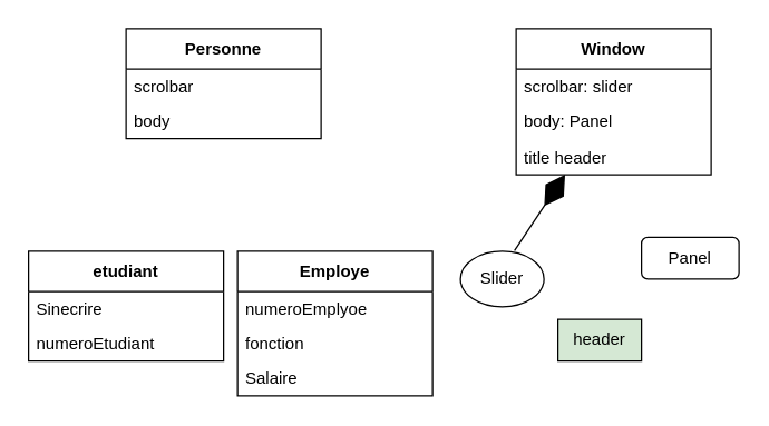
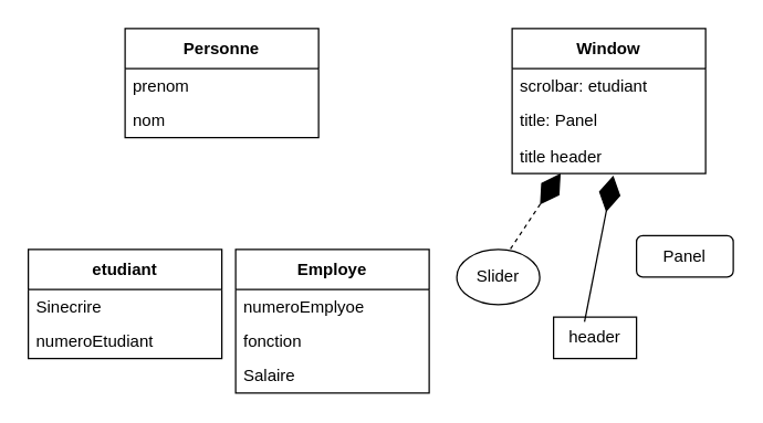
  <mxCell id="0" />
  <mxCell id="1" parent="0" />
  <mxCell id="2" value="Employe" style="swimlane;fontStyle=1;align=center;verticalAlign=middle;childLayout=stackLayout;horizontal=1;startSize=29;horizontalStack=0;resizeParent=1;resizeParentMax=0;resizeLast=0;collapsible=0;marginBottom=0;html=1;whiteSpace=wrap;" vertex="1" parent="1"><mxGeometry x="170" y="180" width="140" height="104" as="geometry" /></mxCell>
  <mxCell id="3" value="numeroEmplyoe" style="text;html=1;strokeColor=none;fillColor=none;align=left;verticalAlign=middle;spacingLeft=4;spacingRight=4;overflow=hidden;rotatable=0;points=[[0,0.5],[1,0.5]];portConstraint=eastwest;whiteSpace=wrap;" vertex="1" parent="2"><mxGeometry y="29" width="140" height="25" as="geometry" /></mxCell>
  <mxCell id="4" value="fonction" style="text;html=1;strokeColor=none;fillColor=none;align=left;verticalAlign=middle;spacingLeft=4;spacingRight=4;overflow=hidden;rotatable=0;points=[[0,0.5],[1,0.5]];portConstraint=eastwest;whiteSpace=wrap;" vertex="1" parent="2"><mxGeometry y="54" width="140" height="25" as="geometry" /></mxCell>
  <mxCell id="5" value="Salaire" style="text;html=1;strokeColor=none;fillColor=none;align=left;verticalAlign=middle;spacingLeft=4;spacingRight=4;overflow=hidden;rotatable=0;points=[[0,0.5],[1,0.5]];portConstraint=eastwest;whiteSpace=wrap;" vertex="1" parent="2"><mxGeometry y="79" width="140" height="25" as="geometry" /></mxCell>
  <mxCell id="6" value="etudiant" style="swimlane;fontStyle=1;align=center;verticalAlign=middle;childLayout=stackLayout;horizontal=1;startSize=29;horizontalStack=0;resizeParent=1;resizeParentMax=0;resizeLast=0;collapsible=0;marginBottom=0;html=1;whiteSpace=wrap;" vertex="1" parent="1"><mxGeometry x="20" y="180" width="140" height="79" as="geometry" /></mxCell>
  <mxCell id="7" value="Sinecrire" style="text;html=1;strokeColor=none;fillColor=none;align=left;verticalAlign=middle;spacingLeft=4;spacingRight=4;overflow=hidden;rotatable=0;points=[[0,0.5],[1,0.5]];portConstraint=eastwest;whiteSpace=wrap;" vertex="1" parent="6"><mxGeometry y="29" width="140" height="25" as="geometry" /></mxCell>
  <mxCell id="8" value="numeroEtudiant" style="text;html=1;strokeColor=none;fillColor=none;align=left;verticalAlign=middle;spacingLeft=4;spacingRight=4;overflow=hidden;rotatable=0;points=[[0,0.5],[1,0.5]];portConstraint=eastwest;whiteSpace=wrap;" vertex="1" parent="6"><mxGeometry y="54" width="140" height="25" as="geometry" /></mxCell>
  <mxCell id="9" value="Personne" style="swimlane;fontStyle=1;align=center;verticalAlign=middle;childLayout=stackLayout;horizontal=1;startSize=29;horizontalStack=0;resizeParent=1;resizeParentMax=0;resizeLast=0;collapsible=0;marginBottom=0;html=1;whiteSpace=wrap;" vertex="1" parent="1"><mxGeometry x="90" y="20" width="140" height="79" as="geometry" /></mxCell>
- <mxCell id="10" value="scrolbar" style="text;html=1;strokeColor=none;fillColor=none;align=left;verticalAlign=middle;spacingLeft=4;spacingRight=4;overflow=hidden;rotatable=0;points=[[0,0.5],[1,0.5]];portConstraint=eastwest;whiteSpace=wrap;" vertex="1" parent="9"><mxGeometry y="29" width="140" height="25" as="geometry" /></mxCell>
- <mxCell id="11" value="body" style="text;html=1;strokeColor=none;fillColor=none;align=left;verticalAlign=middle;spacingLeft=4;spacingRight=4;overflow=hidden;rotatable=0;points=[[0,0.5],[1,0.5]];portConstraint=eastwest;whiteSpace=wrap;" vertex="1" parent="9"><mxGeometry y="54" width="140" height="25" as="geometry" /></mxCell>
+ <mxCell id="10" value="prenom" style="text;html=1;strokeColor=none;fillColor=none;align=left;verticalAlign=middle;spacingLeft=4;spacingRight=4;overflow=hidden;rotatable=0;points=[[0,0.5],[1,0.5]];portConstraint=eastwest;whiteSpace=wrap;" vertex="1" parent="9"><mxGeometry y="29" width="140" height="25" as="geometry" /></mxCell>
+ <mxCell id="11" value="nom" style="text;html=1;strokeColor=none;fillColor=none;align=left;verticalAlign=middle;spacingLeft=4;spacingRight=4;overflow=hidden;rotatable=0;points=[[0,0.5],[1,0.5]];portConstraint=eastwest;whiteSpace=wrap;" vertex="1" parent="9"><mxGeometry y="54" width="140" height="25" as="geometry" /></mxCell>
  <mxCell id="12" value="Window" style="swimlane;fontStyle=1;align=center;verticalAlign=middle;childLayout=stackLayout;horizontal=1;startSize=29;horizontalStack=0;resizeParent=1;resizeParentMax=0;resizeLast=0;collapsible=0;marginBottom=0;html=1;whiteSpace=wrap;" vertex="1" parent="1"><mxGeometry x="370" y="20" width="140" height="105" as="geometry" /></mxCell>
- <mxCell id="13" value="scrolbar: slider" style="text;html=1;strokeColor=none;fillColor=none;align=left;verticalAlign=middle;spacingLeft=4;spacingRight=4;overflow=hidden;rotatable=0;points=[[0,0.5],[1,0.5]];portConstraint=eastwest;whiteSpace=wrap;" vertex="1" parent="12"><mxGeometry y="29" width="140" height="25" as="geometry" /></mxCell>
- <mxCell id="14" value="body: Panel" style="text;html=1;strokeColor=none;fillColor=none;align=left;verticalAlign=middle;spacingLeft=4;spacingRight=4;overflow=hidden;rotatable=0;points=[[0,0.5],[1,0.5]];portConstraint=eastwest;whiteSpace=wrap;" vertex="1" parent="12"><mxGeometry y="54" width="140" height="26" as="geometry" /></mxCell>
+ <mxCell id="13" value="scrolbar: etudiant" style="text;html=1;strokeColor=none;fillColor=none;align=left;verticalAlign=middle;spacingLeft=4;spacingRight=4;overflow=hidden;rotatable=0;points=[[0,0.5],[1,0.5]];portConstraint=eastwest;whiteSpace=wrap;" vertex="1" parent="12"><mxGeometry y="29" width="140" height="25" as="geometry" /></mxCell>
+ <mxCell id="14" value="title: Panel" style="text;html=1;strokeColor=none;fillColor=none;align=left;verticalAlign=middle;spacingLeft=4;spacingRight=4;overflow=hidden;rotatable=0;points=[[0,0.5],[1,0.5]];portConstraint=eastwest;whiteSpace=wrap;" vertex="1" parent="12"><mxGeometry y="54" width="140" height="26" as="geometry" /></mxCell>
  <mxCell id="15" value="title header" style="text;html=1;strokeColor=none;fillColor=none;align=left;verticalAlign=middle;spacingLeft=4;spacingRight=4;overflow=hidden;rotatable=0;points=[[0,0.5],[1,0.5]];portConstraint=eastwest;whiteSpace=wrap;" vertex="1" parent="12"><mxGeometry y="80" width="140" height="25" as="geometry" /></mxCell>
  <mxCell id="16" value="Slider" style="ellipse;html=1;whiteSpace=wrap;" vertex="1" parent="1"><mxGeometry x="330" y="180" width="60" height="40" as="geometry" /></mxCell>
- <mxCell id="17" value="header" style="html=1;whiteSpace=wrap;fillColor=#d5e8d4;" vertex="1" parent="1"><mxGeometry x="400" y="229" width="60" height="30" as="geometry" /></mxCell>
+ <mxCell id="17" value="header" style="html=1;whiteSpace=wrap;" vertex="1" parent="1"><mxGeometry x="400" y="229" width="60" height="30" as="geometry" /></mxCell>
  <mxCell id="18" value="Panel" style="html=1;whiteSpace=wrap;rounded=1;" vertex="1" parent="1"><mxGeometry x="460" y="170" width="70" height="30" as="geometry" /></mxCell>
- <mxCell id="19" value="" style="endArrow=diamondThin;endFill=1;endSize=24;html=1;rounded=0;exitX=0.647;exitY=-0.01;exitDx=0;exitDy=0;exitPerimeter=0;" edge="1" parent="1" source="16" target="12"><mxGeometry width="160" relative="1" as="geometry"><mxPoint x="180" y="190" as="sourcePoint" /><mxPoint x="340" y="190" as="targetPoint" /></mxGeometry></mxCell>
+ <mxCell id="19" value="" style="endArrow=diamondThin;endFill=1;endSize=24;html=1;rounded=0;exitX=0.647;exitY=-0.01;exitDx=0;exitDy=0;exitPerimeter=0;dashed=1;" edge="1" parent="1" source="16" target="12"><mxGeometry width="160" relative="1" as="geometry"><mxPoint x="180" y="190" as="sourcePoint" /><mxPoint x="340" y="190" as="targetPoint" /></mxGeometry></mxCell>
+ <mxCell id="20" value="" style="endArrow=diamondThin;endFill=1;endSize=24;html=1;rounded=0;exitX=0.373;exitY=0.113;exitDx=0;exitDy=0;exitPerimeter=0;entryX=0.523;entryY=1.056;entryDx=0;entryDy=0;entryPerimeter=0;" edge="1" parent="1" source="17" target="15"><mxGeometry width="160" relative="1" as="geometry"><mxPoint x="435" y="279" as="sourcePoint" /><mxPoint x="445" y="80" as="targetPoint" /></mxGeometry></mxCell>
